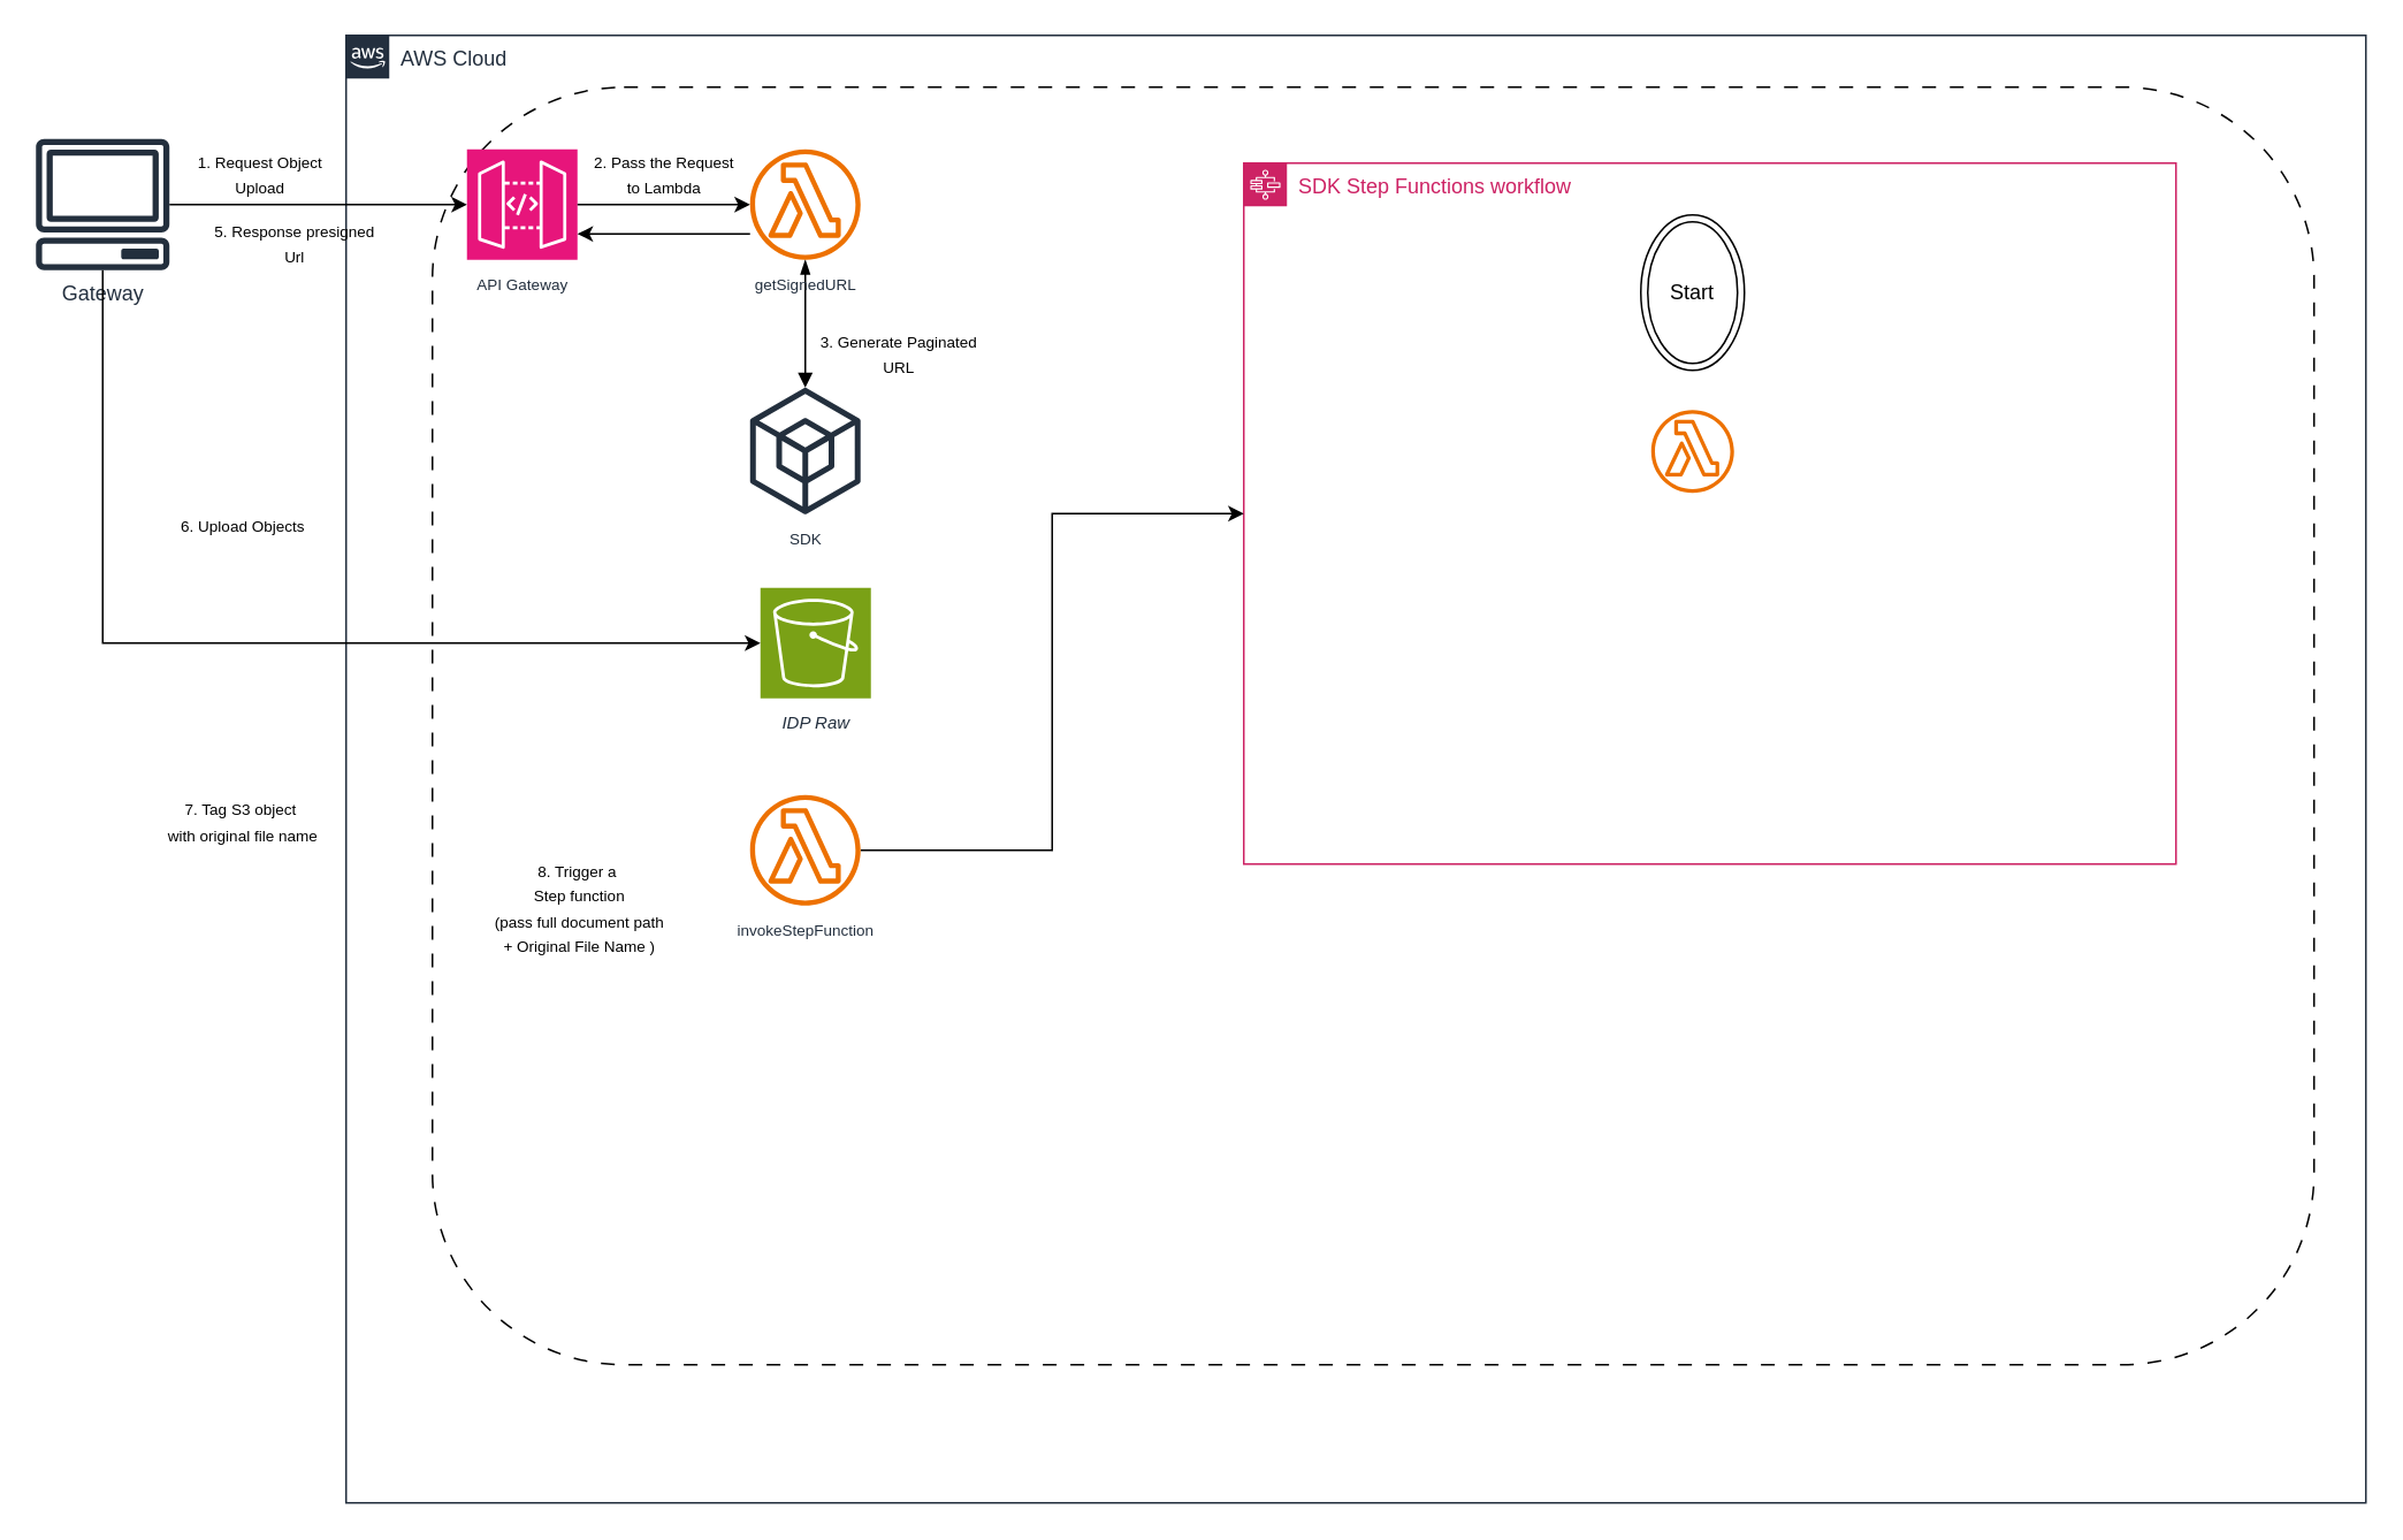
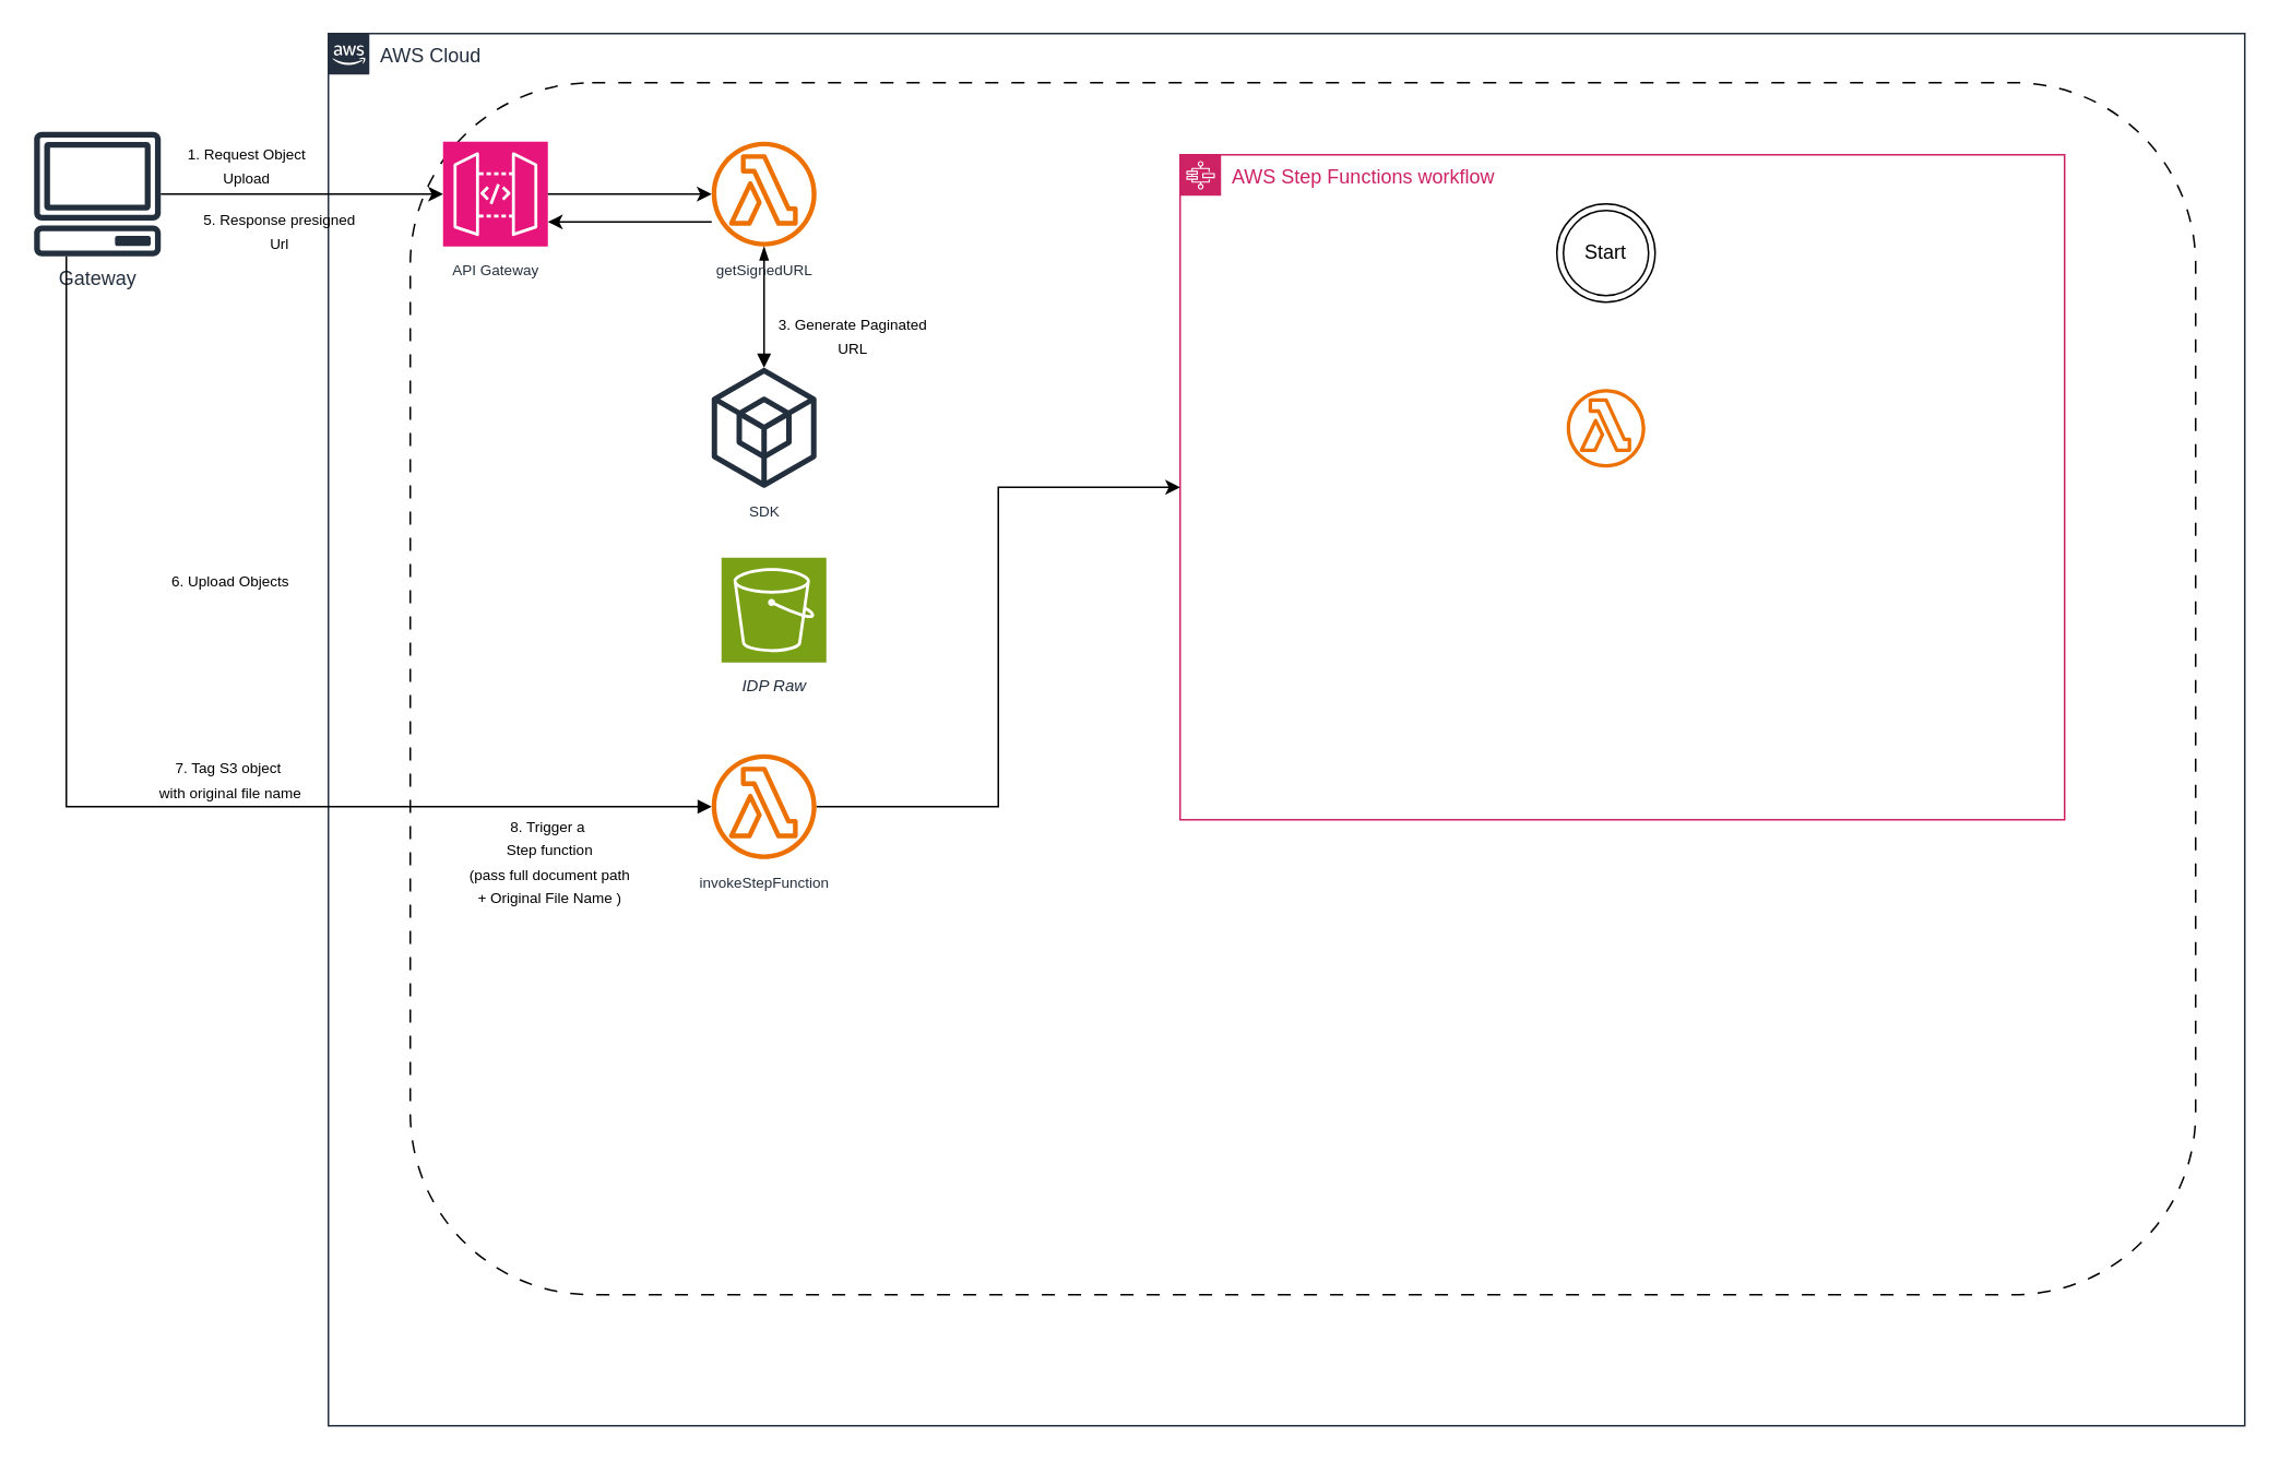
  <mxCell id="0" />
  <mxCell id="1" parent="0" />
  <mxCell id="2" value="AWS Cloud" style="points=[[0,0],[0.25,0],[0.5,0],[0.75,0],[1,0],[1,0.25],[1,0.5],[1,0.75],[1,1],[0.75,1],[0.5,1],[0.25,1],[0,1],[0,0.75],[0,0.5],[0,0.25]];outlineConnect=0;gradientColor=none;html=1;whiteSpace=wrap;fontSize=12;fontStyle=0;container=1;pointerEvents=0;collapsible=0;recursiveResize=0;shape=mxgraph.aws4.group;grIcon=mxgraph.aws4.group_aws_cloud_alt;strokeColor=#232F3E;fillColor=none;verticalAlign=top;align=left;spacingLeft=30;fontColor=#232F3E;dashed=0;" vertex="1" parent="1"><mxGeometry x="200" y="20" width="1170" height="850" as="geometry" /></mxCell>
  <mxCell id="3" value="&lt;div&gt;&lt;br&gt;&lt;/div&gt;" style="rounded=1;whiteSpace=wrap;html=1;gradientColor=none;fillColor=none;dashed=1;dashPattern=8 8;" vertex="1" parent="2"><mxGeometry x="50" y="30" width="1090" height="740" as="geometry" /></mxCell>
- <mxCell id="4" value="&lt;font style=&quot;font-size: 9px;&quot;&gt;2. Pass the Request&lt;br&gt;&lt;/font&gt;&lt;div&gt;&lt;font style=&quot;font-size: 9px;&quot;&gt;to Lambda&lt;/font&gt;&lt;/div&gt;" style="text;html=1;align=center;verticalAlign=middle;resizable=0;points=[];autosize=1;strokeColor=none;fillColor=none;" vertex="1" parent="2"><mxGeometry x="134" y="60" width="100" height="40" as="geometry" /></mxCell>
  <mxCell id="5" value="&lt;font size=&quot;1&quot;&gt;&lt;i&gt;IDP Raw&lt;/i&gt;&lt;/font&gt;" style="sketch=0;points=[[0,0,0],[0.25,0,0],[0.5,0,0],[0.75,0,0],[1,0,0],[0,1,0],[0.25,1,0],[0.5,1,0],[0.75,1,0],[1,1,0],[0,0.25,0],[0,0.5,0],[0,0.75,0],[1,0.25,0],[1,0.5,0],[1,0.75,0]];outlineConnect=0;fontColor=#232F3E;fillColor=#7AA116;strokeColor=#ffffff;dashed=0;verticalLabelPosition=bottom;verticalAlign=top;align=center;html=1;fontSize=12;fontStyle=0;aspect=fixed;shape=mxgraph.aws4.resourceIcon;resIcon=mxgraph.aws4.s3;" vertex="1" parent="2"><mxGeometry x="239.995" y="320.002" width="64" height="64" as="geometry" /></mxCell>
  <mxCell id="6" value="&lt;font style=&quot;font-size: 9px;&quot;&gt;API Gateway&lt;/font&gt;" style="sketch=0;points=[[0,0,0],[0.25,0,0],[0.5,0,0],[0.75,0,0],[1,0,0],[0,1,0],[0.25,1,0],[0.5,1,0],[0.75,1,0],[1,1,0],[0,0.25,0],[0,0.5,0],[0,0.75,0],[1,0.25,0],[1,0.5,0],[1,0.75,0]];outlineConnect=0;fontColor=#232F3E;fillColor=#E7157B;strokeColor=#ffffff;dashed=0;verticalLabelPosition=bottom;verticalAlign=top;align=center;html=1;fontSize=12;fontStyle=0;aspect=fixed;shape=mxgraph.aws4.resourceIcon;resIcon=mxgraph.aws4.api_gateway;" vertex="1" parent="2"><mxGeometry x="70" y="66" width="64" height="64" as="geometry" /></mxCell>
  <mxCell id="7" style="edgeStyle=orthogonalEdgeStyle;rounded=0;orthogonalLoop=1;jettySize=auto;html=1;startArrow=blockThin;startFill=1;endArrow=block;endFill=1;" edge="1" parent="2" source="9" target="10"><mxGeometry relative="1" as="geometry" /></mxCell>
  <mxCell id="8" style="edgeStyle=orthogonalEdgeStyle;rounded=0;orthogonalLoop=1;jettySize=auto;html=1;" edge="1" parent="2"><mxGeometry relative="1" as="geometry"><mxPoint x="234.001" y="115" as="sourcePoint" /><mxPoint x="134" y="115" as="targetPoint" /></mxGeometry></mxCell>
  <mxCell id="9" value="&lt;font style=&quot;font-size: 9px;&quot;&gt;getSignedURL&lt;/font&gt;" style="sketch=0;outlineConnect=0;fontColor=#232F3E;gradientColor=none;fillColor=#ED7100;strokeColor=none;dashed=0;verticalLabelPosition=bottom;verticalAlign=top;align=center;html=1;fontSize=12;fontStyle=0;aspect=fixed;pointerEvents=1;shape=mxgraph.aws4.lambda_function;" vertex="1" parent="2"><mxGeometry x="234" y="66" width="64" height="64" as="geometry" /></mxCell>
  <mxCell id="10" value="&lt;font style=&quot;font-size: 9px;&quot;&gt;SDK&lt;/font&gt;" style="sketch=0;outlineConnect=0;fontColor=#232F3E;gradientColor=none;fillColor=#232F3D;strokeColor=none;dashed=0;verticalLabelPosition=bottom;verticalAlign=top;align=center;html=1;fontSize=12;fontStyle=0;aspect=fixed;pointerEvents=1;shape=mxgraph.aws4.external_sdk;" vertex="1" parent="2"><mxGeometry x="234" y="204" width="64" height="73.41" as="geometry" /></mxCell>
  <mxCell id="11" style="edgeStyle=orthogonalEdgeStyle;rounded=0;orthogonalLoop=1;jettySize=auto;html=1;" edge="1" parent="2" source="6" target="9"><mxGeometry relative="1" as="geometry" /></mxCell>
  <mxCell id="12" value="&lt;font style=&quot;font-size: 9px;&quot;&gt;3. Generate Paginated&lt;br&gt;&lt;/font&gt;&lt;div&gt;&lt;font style=&quot;font-size: 9px;&quot;&gt;URL&lt;/font&gt;&lt;/div&gt;" style="text;html=1;align=center;verticalAlign=middle;resizable=0;points=[];autosize=1;strokeColor=none;fillColor=none;" vertex="1" parent="2"><mxGeometry x="265" y="164" width="110" height="40" as="geometry" /></mxCell>
- <mxCell id="13" value="SDK Step Functions workflow" style="points=[[0,0],[0.25,0],[0.5,0],[0.75,0],[1,0],[1,0.25],[1,0.5],[1,0.75],[1,1],[0.75,1],[0.5,1],[0.25,1],[0,1],[0,0.75],[0,0.5],[0,0.25]];outlineConnect=0;gradientColor=none;html=1;whiteSpace=wrap;fontSize=12;fontStyle=0;container=1;pointerEvents=0;collapsible=0;recursiveResize=0;shape=mxgraph.aws4.group;grIcon=mxgraph.aws4.group_aws_step_functions_workflow;strokeColor=#CD2264;fillColor=none;verticalAlign=top;align=left;spacingLeft=30;fontColor=#CD2264;dashed=0;" vertex="1" parent="2"><mxGeometry x="520" y="74" width="540" height="406" as="geometry" /></mxCell>
- <mxCell id="14" value="Start" style="ellipse;shape=doubleEllipse;html=1;dashed=0;whiteSpace=wrap;aspect=fixed;" vertex="1" parent="13"><mxGeometry x="230" y="30" width="60" height="90" as="geometry" /></mxCell>
+ <mxCell id="13" value="AWS Step Functions workflow" style="points=[[0,0],[0.25,0],[0.5,0],[0.75,0],[1,0],[1,0.25],[1,0.5],[1,0.75],[1,1],[0.75,1],[0.5,1],[0.25,1],[0,1],[0,0.75],[0,0.5],[0,0.25]];outlineConnect=0;gradientColor=none;html=1;whiteSpace=wrap;fontSize=12;fontStyle=0;container=1;pointerEvents=0;collapsible=0;recursiveResize=0;shape=mxgraph.aws4.group;grIcon=mxgraph.aws4.group_aws_step_functions_workflow;strokeColor=#CD2264;fillColor=none;verticalAlign=top;align=left;spacingLeft=30;fontColor=#CD2264;dashed=0;" vertex="1" parent="2"><mxGeometry x="520" y="74" width="540" height="406" as="geometry" /></mxCell>
+ <mxCell id="14" value="Start" style="ellipse;shape=doubleEllipse;html=1;dashed=0;whiteSpace=wrap;aspect=fixed;" vertex="1" parent="13"><mxGeometry x="230" y="30" width="60" height="60" as="geometry" /></mxCell>
  <mxCell id="15" value="" style="sketch=0;outlineConnect=0;fontColor=#232F3E;gradientColor=none;fillColor=#ED7100;strokeColor=none;dashed=0;verticalLabelPosition=bottom;verticalAlign=top;align=center;html=1;fontSize=12;fontStyle=0;aspect=fixed;pointerEvents=1;shape=mxgraph.aws4.lambda_function;" vertex="1" parent="13"><mxGeometry x="236" y="143" width="48" height="48" as="geometry" /></mxCell>
  <mxCell id="16" value="&lt;font style=&quot;font-size: 9px;&quot;&gt;8. Trigger a&amp;nbsp;&lt;/font&gt;&lt;div&gt;&lt;font style=&quot;font-size: 9px;&quot;&gt;Step function&lt;/font&gt;&lt;/div&gt;&lt;div&gt;&lt;font style=&quot;font-size: 9px;&quot;&gt;&amp;nbsp;(pass full document path&amp;nbsp;&lt;/font&gt;&lt;/div&gt;&lt;div&gt;&lt;font style=&quot;font-size: 9px;&quot;&gt;+ Original File Name )&lt;/font&gt;&lt;/div&gt;" style="text;html=1;align=center;verticalAlign=middle;resizable=0;points=[];autosize=1;strokeColor=none;fillColor=none;" vertex="1" parent="2"><mxGeometry x="70" y="470" width="130" height="70" as="geometry" /></mxCell>
  <mxCell id="17" style="edgeStyle=orthogonalEdgeStyle;rounded=0;orthogonalLoop=1;jettySize=auto;html=1;" edge="1" parent="2" source="18" target="13"><mxGeometry relative="1" as="geometry" /></mxCell>
  <mxCell id="18" value="&lt;font style=&quot;font-size: 9px;&quot;&gt;invokeStepFunction&lt;/font&gt;" style="sketch=0;outlineConnect=0;fontColor=#232F3E;gradientColor=none;fillColor=#ED7100;strokeColor=none;dashed=0;verticalLabelPosition=bottom;verticalAlign=top;align=center;html=1;fontSize=12;fontStyle=0;aspect=fixed;pointerEvents=1;shape=mxgraph.aws4.lambda_function;" vertex="1" parent="2"><mxGeometry x="234" y="440" width="64" height="64" as="geometry" /></mxCell>
  <mxCell id="19" style="edgeStyle=orthogonalEdgeStyle;rounded=0;orthogonalLoop=1;jettySize=auto;html=1;" edge="1" parent="1" source="20" target="6"><mxGeometry relative="1" as="geometry" /></mxCell>
  <mxCell id="20" value="Gateway" style="sketch=0;outlineConnect=0;fontColor=#232F3E;gradientColor=none;fillColor=#232F3D;strokeColor=none;dashed=0;verticalLabelPosition=bottom;verticalAlign=top;align=center;html=1;fontSize=12;fontStyle=0;aspect=fixed;pointerEvents=1;shape=mxgraph.aws4.client;" vertex="1" parent="1"><mxGeometry x="20" y="80" width="78" height="76" as="geometry" /></mxCell>
  <mxCell id="21" value="&lt;font style=&quot;font-size: 9px;&quot;&gt;1. Request Object&lt;/font&gt;&lt;div&gt;&lt;font style=&quot;font-size: 9px;&quot;&gt;Upload&lt;/font&gt;&lt;/div&gt;" style="text;html=1;align=center;verticalAlign=middle;resizable=0;points=[];autosize=1;strokeColor=none;fillColor=none;" vertex="1" parent="1"><mxGeometry x="100" y="80" width="100" height="40" as="geometry" /></mxCell>
  <mxCell id="22" value="&lt;font style=&quot;font-size: 9px;&quot;&gt;5. Response presigned&lt;/font&gt;&lt;div&gt;&lt;font style=&quot;font-size: 9px;&quot;&gt;Url&lt;/font&gt;&lt;/div&gt;" style="text;html=1;align=center;verticalAlign=middle;resizable=0;points=[];autosize=1;strokeColor=none;fillColor=none;" vertex="1" parent="1"><mxGeometry x="110" y="120" width="120" height="40" as="geometry" /></mxCell>
- <mxCell id="23" style="edgeStyle=orthogonalEdgeStyle;rounded=0;orthogonalLoop=1;jettySize=auto;html=1;entryX=0;entryY=0.5;entryDx=0;entryDy=0;entryPerimeter=0;" edge="1" parent="1" source="20" target="5"><mxGeometry relative="1" as="geometry"><Array as="points"><mxPoint x="59" y="372" /></Array></mxGeometry></mxCell>
- <mxCell id="24" value="&lt;font style=&quot;font-size: 9px;&quot;&gt;6. Upload Objects&lt;/font&gt;" style="text;html=1;align=center;verticalAlign=middle;resizable=0;points=[];autosize=1;strokeColor=none;fillColor=none;" vertex="1" parent="1"><mxGeometry x="90" y="289" width="100" height="30" as="geometry" /></mxCell>
+ <mxCell id="24" value="&lt;font style=&quot;font-size: 9px;&quot;&gt;6. Upload Objects&lt;/font&gt;" style="text;html=1;align=center;verticalAlign=middle;resizable=0;points=[];autosize=1;strokeColor=none;fillColor=none;" vertex="1" parent="1"><mxGeometry x="90" y="339" width="100" height="30" as="geometry" /></mxCell>
+ <mxCell id="25" style="edgeStyle=orthogonalEdgeStyle;rounded=0;orthogonalLoop=1;jettySize=auto;html=1;startArrow=block;startFill=1;endArrow=none;endFill=0;" edge="1" parent="1" source="18" target="20"><mxGeometry relative="1" as="geometry"><Array as="points"><mxPoint x="40" y="492" /></Array></mxGeometry></mxCell>
  <mxCell id="26" value="&lt;font style=&quot;font-size: 9px;&quot;&gt;7. Tag S3 object&amp;nbsp;&lt;/font&gt;&lt;div&gt;&lt;font style=&quot;font-size: 9px;&quot;&gt;with original file name&lt;/font&gt;&lt;/div&gt;" style="text;html=1;align=center;verticalAlign=middle;resizable=0;points=[];autosize=1;strokeColor=none;fillColor=none;" vertex="1" parent="1"><mxGeometry x="85" y="455" width="110" height="40" as="geometry" /></mxCell>
